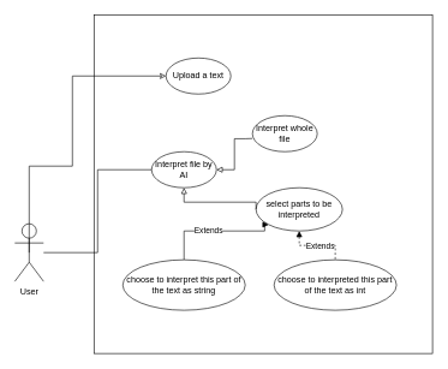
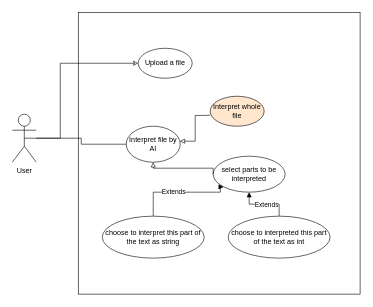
  <mxCell id="0" />
  <mxCell id="1" parent="0" />
  <mxCell id="2" style="edgeStyle=orthogonalEdgeStyle;rounded=0;orthogonalLoop=1;jettySize=auto;html=1;entryX=0;entryY=0.5;entryDx=0;entryDy=0;endArrow=none;endFill=0;" edge="1" parent="1" source="3" target="6"><mxGeometry relative="1" as="geometry" /></mxCell>
- <mxCell id="3" value="User" style="shape=umlActor;verticalLabelPosition=bottom;verticalAlign=top;html=1;outlineConnect=0;" vertex="1" parent="1"><mxGeometry x="20" y="310" width="40" height="80" as="geometry" /></mxCell>
- <mxCell id="4" value="Upload a text" style="ellipse;whiteSpace=wrap;html=1;" vertex="1" parent="1"><mxGeometry x="230" y="80" width="90" height="50" as="geometry" /></mxCell>
+ <mxCell id="3" value="User" style="shape=umlActor;verticalLabelPosition=bottom;verticalAlign=top;html=1;outlineConnect=0;" vertex="1" parent="1"><mxGeometry x="20" y="190" width="40" height="80" as="geometry" /></mxCell>
+ <mxCell id="4" value="Upload a file" style="ellipse;whiteSpace=wrap;html=1;" vertex="1" parent="1"><mxGeometry x="230" y="80" width="90" height="50" as="geometry" /></mxCell>
  <mxCell id="5" style="edgeStyle=orthogonalEdgeStyle;rounded=0;orthogonalLoop=1;jettySize=auto;html=1;entryX=-0.001;entryY=0.633;entryDx=0;entryDy=0;entryPerimeter=0;endArrow=none;endFill=0;startArrow=block;startFill=0;" edge="1" parent="1" source="6" target="7"><mxGeometry relative="1" as="geometry"><Array as="points"><mxPoint x="325" y="235" /><mxPoint x="325" y="192" /><mxPoint x="340" y="192" /></Array></mxGeometry></mxCell>
- <mxCell id="6" value="Interpret file by AI" style="ellipse;whiteSpace=wrap;html=1;" vertex="1" parent="1"><mxGeometry x="210" y="210" width="90" height="50" as="geometry" /></mxCell>
- <mxCell id="7" value="Interpret whole file" style="ellipse;whiteSpace=wrap;html=1;" vertex="1" parent="1"><mxGeometry x="350" y="160" width="90" height="50" as="geometry" /></mxCell>
- <mxCell id="8" style="edgeStyle=orthogonalEdgeStyle;rounded=0;orthogonalLoop=1;jettySize=auto;html=1;startArrow=block;startFill=1;endArrow=none;endFill=0;dashed=1;" edge="1" parent="1" source="12" target="16"><mxGeometry relative="1" as="geometry" /></mxCell>
+ <mxCell id="6" value="Interpret file by AI" style="ellipse;whiteSpace=wrap;html=1;" vertex="1" parent="1"><mxGeometry x="210" y="210" width="90" height="60" as="geometry" /></mxCell>
+ <mxCell id="7" value="Interpret whole file" style="ellipse;whiteSpace=wrap;html=1;fillColor=#ffe6cc;" vertex="1" parent="1"><mxGeometry x="350" y="160" width="90" height="50" as="geometry" /></mxCell>
+ <mxCell id="8" style="edgeStyle=orthogonalEdgeStyle;rounded=0;orthogonalLoop=1;jettySize=auto;html=1;startArrow=block;startFill=1;endArrow=none;endFill=0;" edge="1" parent="1" source="12" target="16"><mxGeometry relative="1" as="geometry" /></mxCell>
  <mxCell id="9" value="Extends" style="edgeLabel;html=1;align=center;verticalAlign=middle;resizable=0;points=[];" vertex="1" connectable="0" parent="8"><mxGeometry x="0.06" y="-1" relative="1" as="geometry"><mxPoint as="offset" /></mxGeometry></mxCell>
  <mxCell id="10" style="edgeStyle=orthogonalEdgeStyle;rounded=0;orthogonalLoop=1;jettySize=auto;html=1;entryX=0.5;entryY=0;entryDx=0;entryDy=0;exitX=0;exitY=1;exitDx=0;exitDy=0;startArrow=block;startFill=1;endArrow=none;endFill=0;" edge="1" parent="1" source="12" target="15"><mxGeometry relative="1" as="geometry"><Array as="points"><mxPoint x="367" y="320" /><mxPoint x="255" y="320" /></Array></mxGeometry></mxCell>
  <mxCell id="11" value="Extends" style="edgeLabel;html=1;align=center;verticalAlign=middle;resizable=0;points=[];" vertex="1" connectable="0" parent="10"><mxGeometry x="0.226" y="-2" relative="1" as="geometry"><mxPoint x="9" as="offset" /></mxGeometry></mxCell>
  <mxCell id="12" value="select parts to be interpreted" style="ellipse;whiteSpace=wrap;html=1;" vertex="1" parent="1"><mxGeometry x="355" y="260" width="120" height="60" as="geometry" /></mxCell>
  <mxCell id="13" style="edgeStyle=orthogonalEdgeStyle;rounded=0;orthogonalLoop=1;jettySize=auto;html=1;entryX=0;entryY=0.5;entryDx=0;entryDy=0;exitX=0.5;exitY=0.5;exitDx=0;exitDy=0;exitPerimeter=0;endArrow=classic;endFill=0;" edge="1" parent="1" source="3" target="4"><mxGeometry relative="1" as="geometry"><mxPoint x="90" y="120" as="targetPoint" /><Array as="points"><mxPoint x="100" y="230" /><mxPoint x="100" y="105" /></Array></mxGeometry></mxCell>
  <mxCell id="14" style="edgeStyle=orthogonalEdgeStyle;rounded=0;orthogonalLoop=1;jettySize=auto;html=1;entryX=0;entryY=0.5;entryDx=0;entryDy=0;endArrow=none;endFill=0;startArrow=block;startFill=0;exitX=0.5;exitY=1;exitDx=0;exitDy=0;" edge="1" parent="1" source="6" target="12"><mxGeometry relative="1" as="geometry"><mxPoint x="260" y="300" as="sourcePoint" /><mxPoint x="330" y="280" as="targetPoint" /><Array as="points"><mxPoint x="255" y="280" /></Array></mxGeometry></mxCell>
  <mxCell id="15" value="choose to interpret this part of the text as string" style="ellipse;whiteSpace=wrap;html=1;" vertex="1" parent="1"><mxGeometry x="170" y="360" width="170" height="70" as="geometry" /></mxCell>
  <mxCell id="16" value="choose to interpreted this part of the text as int" style="ellipse;whiteSpace=wrap;html=1;" vertex="1" parent="1"><mxGeometry x="380" y="360" width="170" height="70" as="geometry" /></mxCell>
  <mxCell id="17" value="" style="whiteSpace=wrap;html=1;aspect=fixed;gradientColor=default;fillColor=none;" vertex="1" parent="1"><mxGeometry x="130" y="20" width="470" height="470" as="geometry" /></mxCell>
